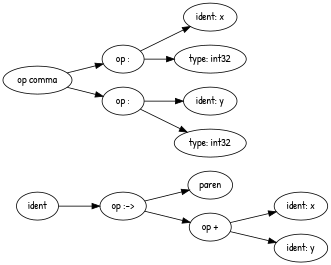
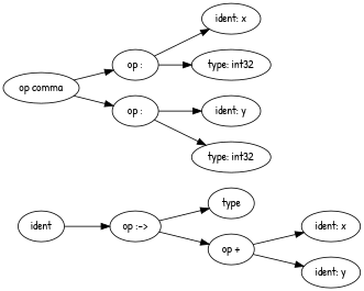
  digraph {
    fontname="Patrick Hand"
    rankdir=LR
    node [fontname="Patrick Hand"]
    edge [fontname="Patrick Hand"]
    n1 [label=ident]
    n2 [label="op :->"]
-   n3 [label=paren]
+   n3 [label=type]
    n4 [label="op +"]
    n5 [label="op comma"]
    n6 [label="op :"]
    n7 [label="op :"]
    n8 [label="ident: x"]
    n9 [label="type: int32"]
    n10 [label="ident: y"]
    n11 [label="type: int32"]
    n12 [label="ident: x"]
    n13 [label="ident: y"]
    n1 -> n2
    n2 -> n3
    n2 -> n4
    n4 -> n12
    n4 -> n13
    n5 -> n6
    n5 -> n7
    n6 -> n8
    n6 -> n9
    n7 -> n10
    n7 -> n11
  }
